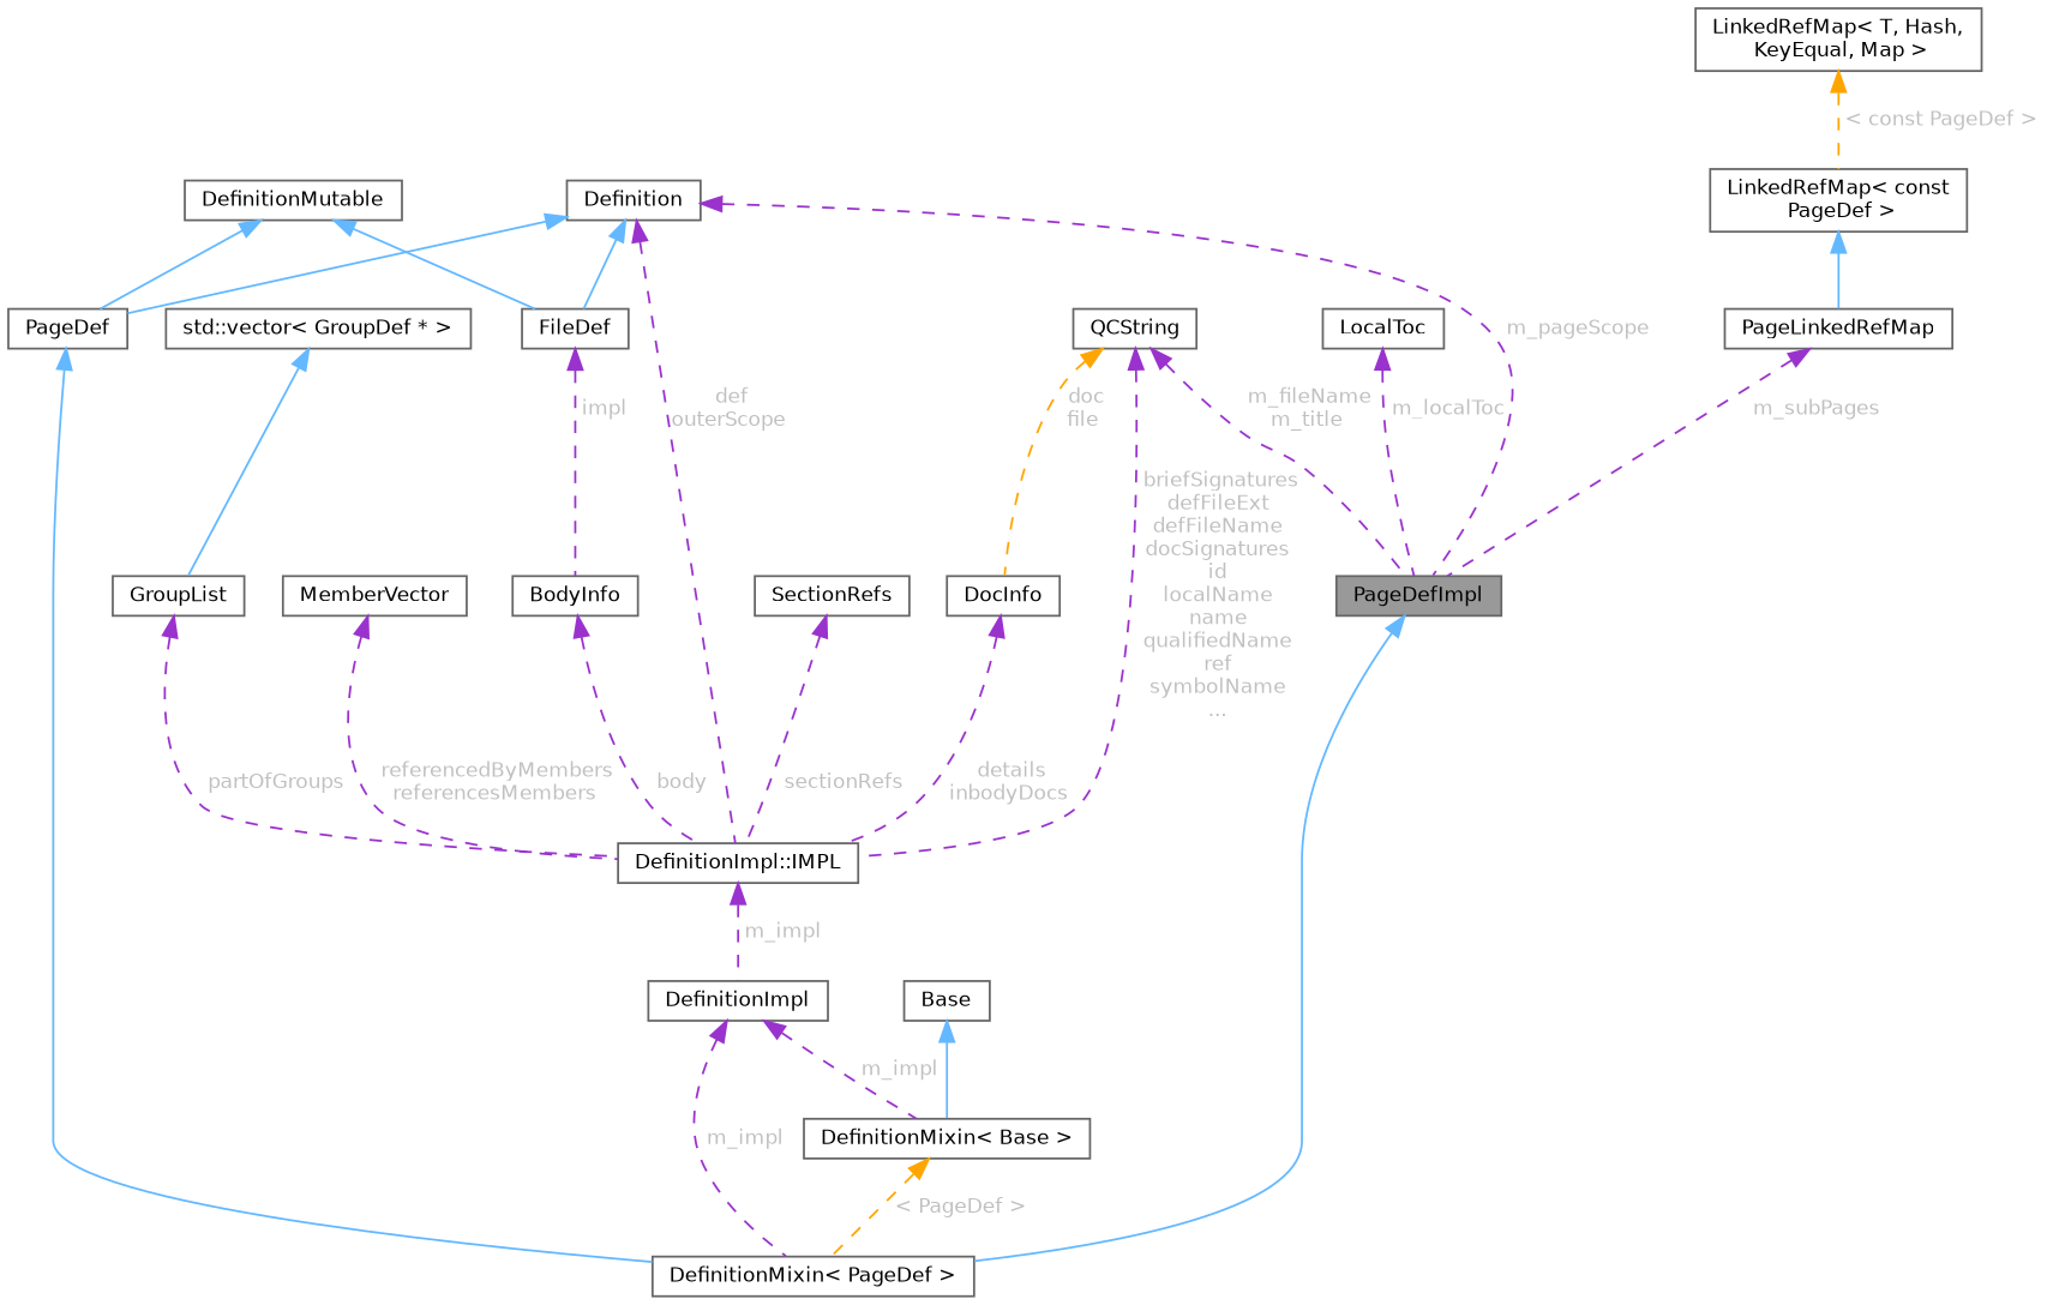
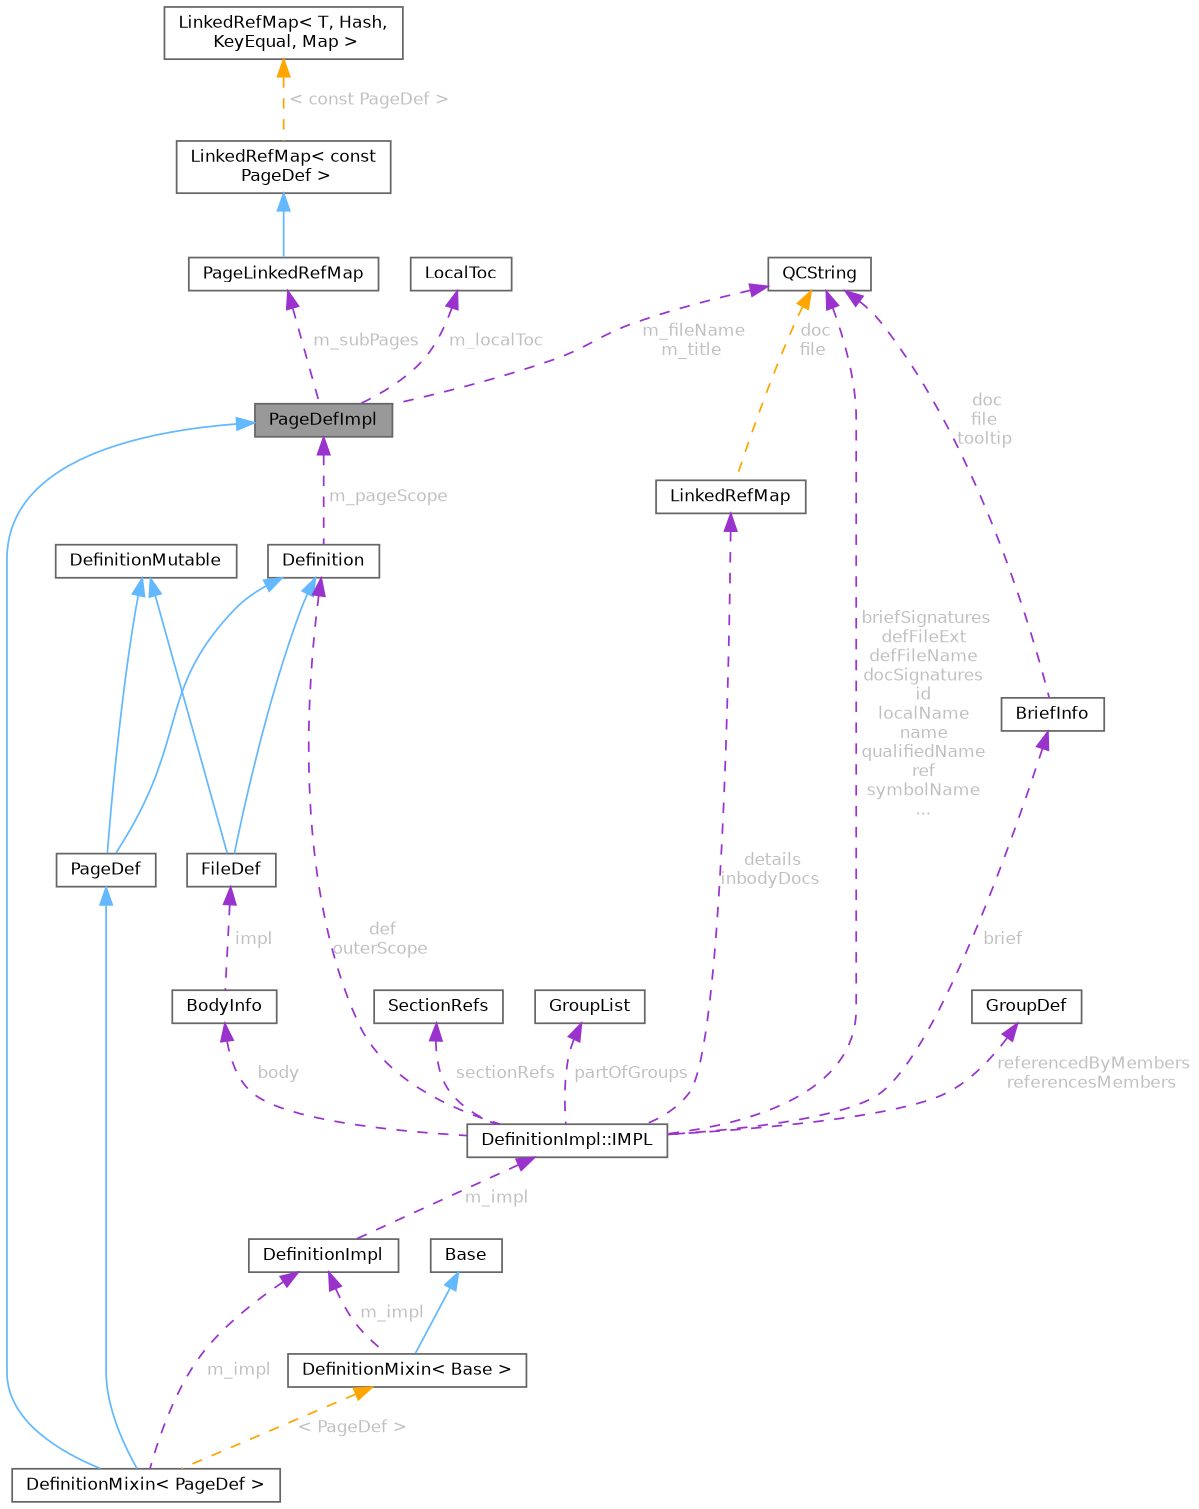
  digraph {
    node [color=gray40 fillcolor=white fontname=Helvetica fontsize=10 shape=box style=filled]
    edge [color=darkorchid3 dir=back fontname=Helvetica fontsize=10 labelfontname=Helvetica labelfontsize=10 style=dashed fontcolor=grey]
    n1 [fillcolor=grey60 fontcolor=black height=0.2 label=PageDefImpl width=0.4]
    n2 [height=0.2 label="DefinitionMixin\< PageDef \>" width=0.4]
    n3 [height=0.2 label=PageDef width=0.4]
    n4 [height=0.2 label=DefinitionMutable width=0.4]
    n5 [height=0.2 label=FileDef width=0.4]
    n6 [height=0.2 label=BodyInfo width=0.4]
    n7 [height=0.2 label=Definition width=0.4]
    n8 [height=0.2 label="DefinitionImpl::IMPL" width=0.4]
    n9 [height=0.2 label=DefinitionImpl width=0.4]
    n10 [height=0.2 label="DefinitionMixin\< Base \>" width=0.4]
    n11 [height=0.2 label=SectionRefs width=0.4]
    n12 [height=0.2 label=GroupList width=0.4]
-   n13 [height=0.2 label="std::vector\< GroupDef * \>" width=0.4]
-   n14 [height=0.2 label=DocInfo width=0.4]
+   n14 [height=0.2 label=LinkedRefMap width=0.4]
    n15 [height=0.2 label=QCString width=0.4]
-   n17 [height=0.2 label=MemberVector width=0.4]
+   n16 [height=0.2 label=BriefInfo width=0.4]
+   n17 [height=0.2 label=GroupDef width=0.4]
    n18 [height=0.2 label=Base width=0.4]
    n19 [height=0.2 label=PageLinkedRefMap width=0.4]
    n20 [height=0.2 label="LinkedRefMap\< const\l PageDef \>" width=0.4]
    n21 [height=0.2 label="LinkedRefMap\< T, Hash,\l KeyEqual, Map \>" width=0.4]
    n22 [height=0.2 label=LocalToc width=0.4]
    n1 -> n2 [color=steelblue1 style=solid fontcolor=""]
    n3 -> n2 [color=steelblue1 style=solid fontcolor=""]
    n4 -> n3 [color=steelblue1 style=solid fontcolor=""]
    n4 -> n5 [color=steelblue1 style=solid fontcolor=""]
    n5 -> n6 [label=" impl"]
    n6 -> n8 [label=" body"]
-   n7 -> n1 [label=" m_pageScope"]
+   n1 -> n7 [label=" m_pageScope"]
    n7 -> n3 [color=steelblue1 style=solid fontcolor=""]
    n7 -> n5 [color=steelblue1 style=solid fontcolor=""]
    n7 -> n8 [label=" def\nouterScope"]
    n8 -> n9 [label=" m_impl"]
    n9 -> n2 [label=" m_impl"]
    n9 -> n10 [label=" m_impl"]
    n10 -> n2 [color=orange label=" \< PageDef \>"]
    n11 -> n8 [label=" sectionRefs"]
    n12 -> n8 [label=" partOfGroups"]
-   n13 -> n12 [color=steelblue1 style=solid fontcolor=""]
    n14 -> n8 [label=" details\ninbodyDocs"]
    n15 -> n1 [label=" m_fileName\nm_title"]
    n15 -> n8 [label=" briefSignatures\ndefFileExt\ndefFileName\ndocSignatures\nid\nlocalName\nname\nqualifiedName\nref\nsymbolName\n..."]
    n15 -> n14 [color=orange label=" doc\nfile"]
+   n15 -> n16 [label=" doc\nfile\ntooltip"]
+   n16 -> n8 [label=" brief"]
    n17 -> n8 [label=" referencedByMembers\nreferencesMembers"]
    n18 -> n10 [color=steelblue1 style=solid fontcolor=""]
    n19 -> n1 [label=" m_subPages"]
    n20 -> n19 [color=steelblue1 style=solid fontcolor=""]
    n21 -> n20 [color=orange label=" \< const PageDef \>"]
    n22 -> n1 [label=" m_localToc"]
  }
